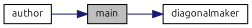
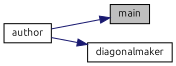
  digraph {
    fontname=Ubuntu
    rankdir=LR
    node [color=black fillcolor=white fontname=Ubuntu fontsize=10 shape=record style=filled]
    edge [color=midnightblue fontname=Ubuntu fontsize=10 labelfontname=Helvetica labelfontsize=10 style=solid]
    n1 [fillcolor=grey75 fontcolor=black height=0.2 label=main width=0.4]
    n2 [height=0.2 label=diagonalmaker width=0.4]
    n3 [height=0.2 label=author width=0.4]
-   n1 -> n2
+   n3 -> n2
    n3 -> n1
  }
